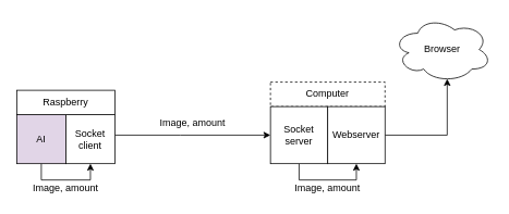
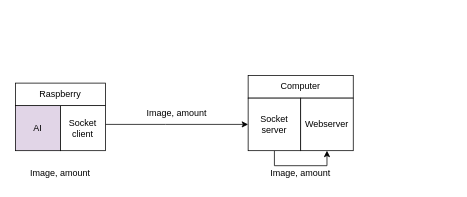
  <mxCell id="0" />
  <mxCell id="1" parent="0" />
- <mxCell id="2" style="edgeStyle=orthogonalEdgeStyle;rounded=0;orthogonalLoop=1;jettySize=auto;html=1;entryX=0.5;entryY=1;entryDx=0;entryDy=0;" edge="1" parent="1" source="3" target="5"><mxGeometry relative="1" as="geometry"><Array as="points"><mxPoint x="50" y="220" /><mxPoint x="110" y="220" /></Array></mxGeometry></mxCell>
  <mxCell id="3" value="AI" style="rounded=0;whiteSpace=wrap;html=1;fillColor=#e1d5e7;" vertex="1" parent="1"><mxGeometry x="20" y="140" width="60" height="60" as="geometry" /></mxCell>
  <mxCell id="4" style="edgeStyle=orthogonalEdgeStyle;rounded=0;orthogonalLoop=1;jettySize=auto;html=1;entryX=0;entryY=0.5;entryDx=0;entryDy=0;" edge="1" parent="1" source="5" target="10"><mxGeometry relative="1" as="geometry"><Array as="points"><mxPoint x="220" y="165" /><mxPoint x="220" y="165" /></Array></mxGeometry></mxCell>
  <mxCell id="5" value="Socket&lt;br&gt;client" style="rounded=0;whiteSpace=wrap;html=1;" vertex="1" parent="1"><mxGeometry x="80" y="140" width="60" height="60" as="geometry" /></mxCell>
  <mxCell id="6" value="Raspberry" style="rounded=0;whiteSpace=wrap;html=1;" vertex="1" parent="1"><mxGeometry x="20" y="110" width="120" height="30" as="geometry" /></mxCell>
  <mxCell id="7" value="Image, amount" style="text;html=1;strokeColor=none;fillColor=none;align=center;verticalAlign=middle;whiteSpace=wrap;rounded=0;" vertex="1" parent="1"><mxGeometry x="35" y="220" width="90" height="20" as="geometry" /></mxCell>
- <mxCell id="8" value="Computer" style="rounded=0;whiteSpace=wrap;html=1;dashed=1;" vertex="1" parent="1"><mxGeometry x="330" y="100" width="140" height="30" as="geometry" /></mxCell>
+ <mxCell id="8" value="Computer" style="rounded=0;whiteSpace=wrap;html=1;" vertex="1" parent="1"><mxGeometry x="330" y="100" width="140" height="30" as="geometry" /></mxCell>
  <mxCell id="9" style="edgeStyle=orthogonalEdgeStyle;rounded=0;orthogonalLoop=1;jettySize=auto;html=1;entryX=0.5;entryY=1;entryDx=0;entryDy=0;" edge="1" parent="1" source="10" target="12"><mxGeometry relative="1" as="geometry"><Array as="points"><mxPoint x="365" y="220" /><mxPoint x="435" y="220" /></Array></mxGeometry></mxCell>
  <mxCell id="10" value="Socket&lt;br&gt;server" style="whiteSpace=wrap;html=1;aspect=fixed;" vertex="1" parent="1"><mxGeometry x="330" y="130" width="70" height="70" as="geometry" /></mxCell>
- <mxCell id="11" style="edgeStyle=orthogonalEdgeStyle;rounded=0;orthogonalLoop=1;jettySize=auto;html=1;entryX=0.55;entryY=0.95;entryDx=0;entryDy=0;entryPerimeter=0;" edge="1" parent="1" source="12" target="15"><mxGeometry relative="1" as="geometry" /></mxCell>
  <mxCell id="12" value="Webserver" style="whiteSpace=wrap;html=1;aspect=fixed;" vertex="1" parent="1"><mxGeometry x="400" y="130" width="70" height="70" as="geometry" /></mxCell>
  <mxCell id="13" value="Image, amount" style="text;html=1;strokeColor=none;fillColor=none;align=center;verticalAlign=middle;whiteSpace=wrap;rounded=0;" vertex="1" parent="1"><mxGeometry x="355" y="220" width="90" height="20" as="geometry" /></mxCell>
  <mxCell id="14" value="Image, amount" style="text;html=1;strokeColor=none;fillColor=none;align=center;verticalAlign=middle;whiteSpace=wrap;rounded=0;" vertex="1" parent="1"><mxGeometry x="190" y="140" width="90" height="20" as="geometry" /></mxCell>
- <mxCell id="15" value="Browser" style="ellipse;shape=cloud;whiteSpace=wrap;html=1;" vertex="1" parent="1"><mxGeometry x="480" y="20" width="120" height="80" as="geometry" /></mxCell>
